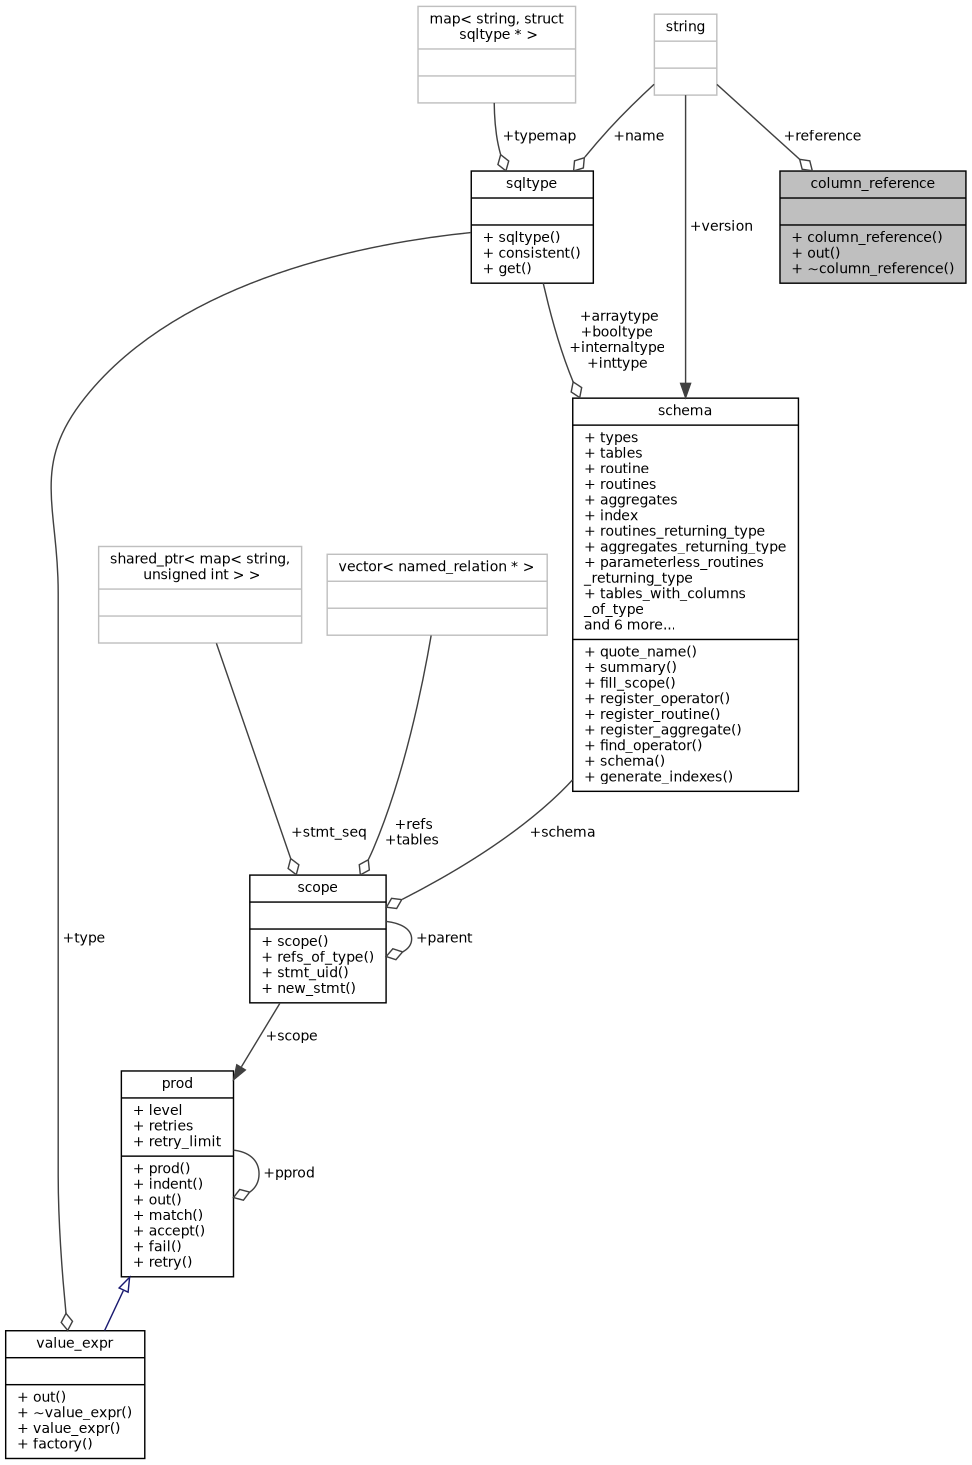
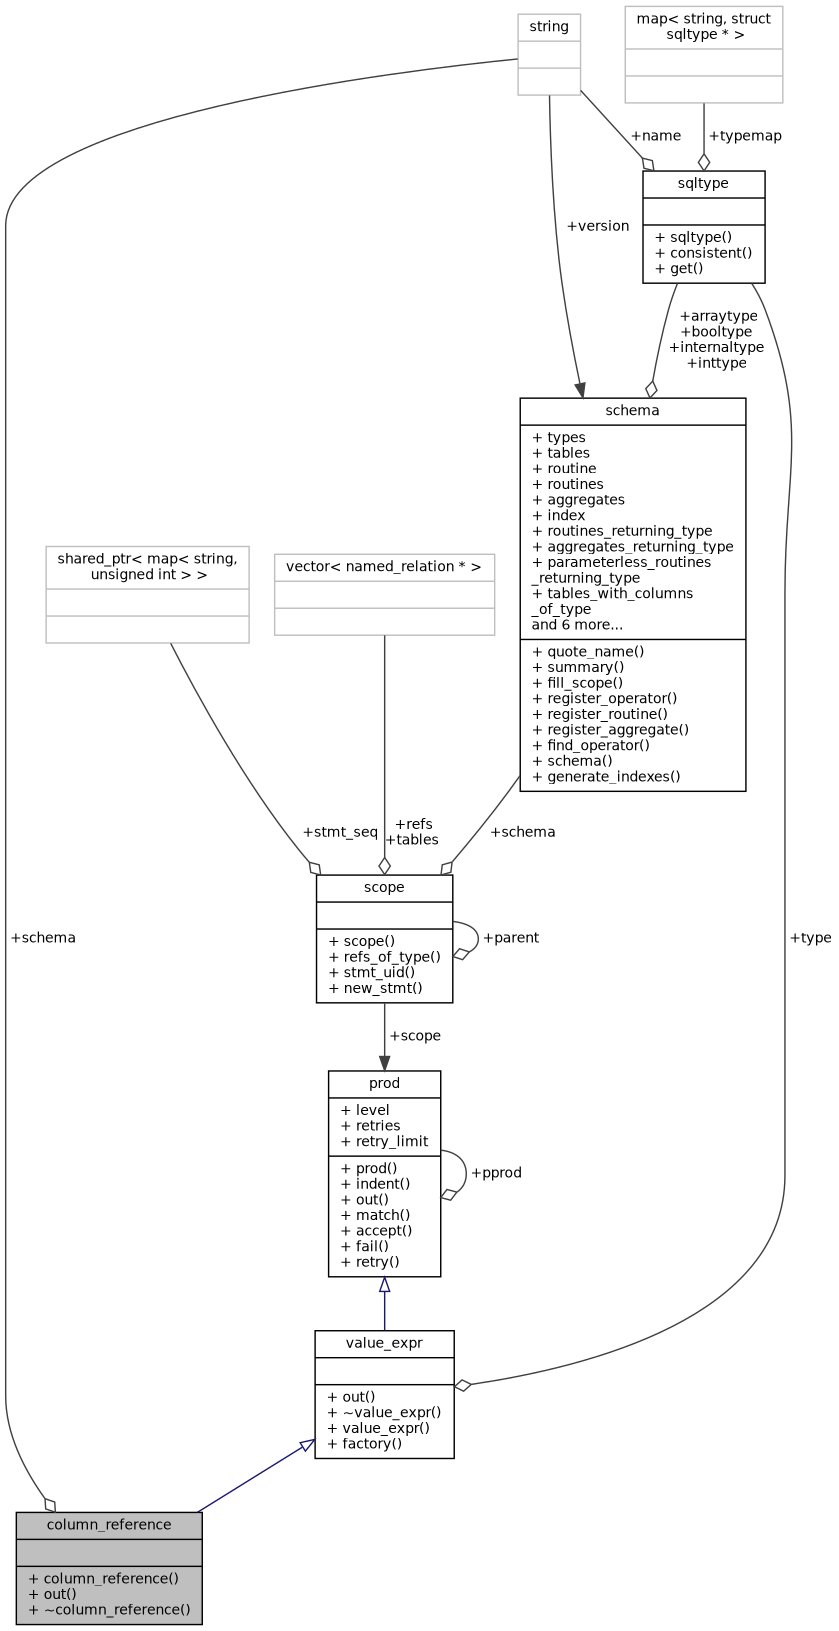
  digraph {
    node [color=black fillcolor=white fontname=Helvetica fontsize=10 shape=record style=filled]
    edge [color=grey25 fontname=Helvetica fontsize=10 labelfontname=Helvetica labelfontsize=10 style=solid arrowhead=odiamond]
    n1 [fillcolor=grey75 fontcolor=black height=0.2 label="{column_reference\n||+ column_reference()\l+ out()\l+ ~column_reference()\l}" width=0.4]
    n2 [height=0.2 label="{value_expr\n||+ out()\l+ ~value_expr()\l+ value_expr()\l+ factory()\l}" width=0.4]
    n3 [height=0.2 label="{prod\n|+ level\l+ retries\l+ retry_limit\l|+ prod()\l+ indent()\l+ out()\l+ match()\l+ accept()\l+ fail()\l+ retry()\l}" width=0.4]
    n4 [height=0.2 label="{scope\n||+ scope()\l+ refs_of_type()\l+ stmt_uid()\l+ new_stmt()\l}" width=0.4]
    n5 [height=0.2 label="{schema\n|+ types\l+ tables\l+ routine\l+ routines\l+ aggregates\l+ index\l+ routines_returning_type\l+ aggregates_returning_type\l+ parameterless_routines\l_returning_type\l+ tables_with_columns\l_of_type\land 6 more...\l|+ quote_name()\l+ summary()\l+ fill_scope()\l+ register_operator()\l+ register_routine()\l+ register_aggregate()\l+ find_operator()\l+ schema()\l+ generate_indexes()\l}" width=0.4]
    n6 [color=grey75 height=0.2 label="{string\n||}" width=0.4]
    n7 [height=0.2 label="{sqltype\n||+ sqltype()\l+ consistent()\l+ get()\l}" width=0.4]
    n8 [color=grey75 height=0.2 label="{map\< string, struct\l sqltype * \>\n||}" width=0.4]
    n9 [color=grey75 height=0.2 label="{shared_ptr\< map\< string,\l unsigned int \> \>\n||}" width=0.4]
    n10 [color=grey75 height=0.2 label="{vector\< named_relation * \>\n||}" width=0.4]
+   n2 -> n1 [arrowtail=onormal color=midnightblue dir=back arrowhead=""]
    n3 -> n2 [arrowtail=onormal color=midnightblue dir=back arrowhead=""]
    n3 -> n3 [label=" +pprod"]
    n4 -> n3 [arrowhead=normal label=" +scope"]
    n4 -> n4 [label=" +parent"]
    n5 -> n4 [label=" +schema"]
-   n6 -> n1 [label=" +reference"]
+   n6 -> n1 [label=" +schema"]
    n6 -> n5 [arrowhead=normal label=" +version"]
    n6 -> n7 [label=" +name"]
    n7 -> n2 [label=" +type"]
    n7 -> n5 [label=" +arraytype\n+booltype\n+internaltype\n+inttype"]
    n8 -> n7 [label=" +typemap"]
    n9 -> n4 [label=" +stmt_seq"]
    n10 -> n4 [label=" +refs\n+tables"]
  }
